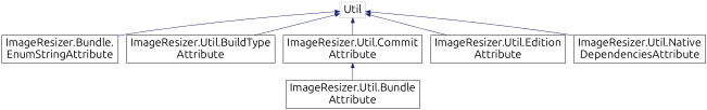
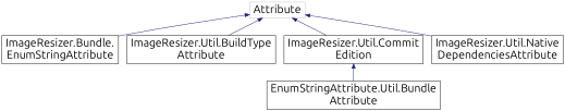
  digraph {
    fontname=Ubuntu
    rankdir=TB
    node [color=black fillcolor=white fontname=Ubuntu fontsize=24 shape=record style=filled]
    edge [color=midnightblue dir=back fontname=Ubuntu fontsize=24 labelfontname=Helvetica labelfontsize=24 style=solid]
-   n1 [color=grey75 height=0.2 label=Util width=0.4]
+   n1 [color=grey75 height=0.2 label=Attribute width=0.4]
    n2 [height=0.2 label="ImageResizer.Bundle.\lEnumStringAttribute" width=0.4]
    n3 [height=0.2 label="ImageResizer.Util.BuildType\lAttribute" width=0.4]
-   n4 [height=0.2 label="ImageResizer.Util.Commit\lAttribute" width=0.4]
-   n5 [height=0.2 label="ImageResizer.Util.Edition\lAttribute" width=0.4]
+   n4 [height=0.2 label="ImageResizer.Util.Commit\lEdition" width=0.4]
    n6 [height=0.2 label="ImageResizer.Util.Native\lDependenciesAttribute" width=0.4]
-   n7 [height=0.2 label="ImageResizer.Util.Bundle\lAttribute" width=0.4]
+   n7 [height=0.2 label="EnumStringAttribute.Util.Bundle\lAttribute" width=0.4]
    n1 -> n2
    n1 -> n3
    n1 -> n4
-   n1 -> n5
    n1 -> n6
    n4 -> n7
  }
